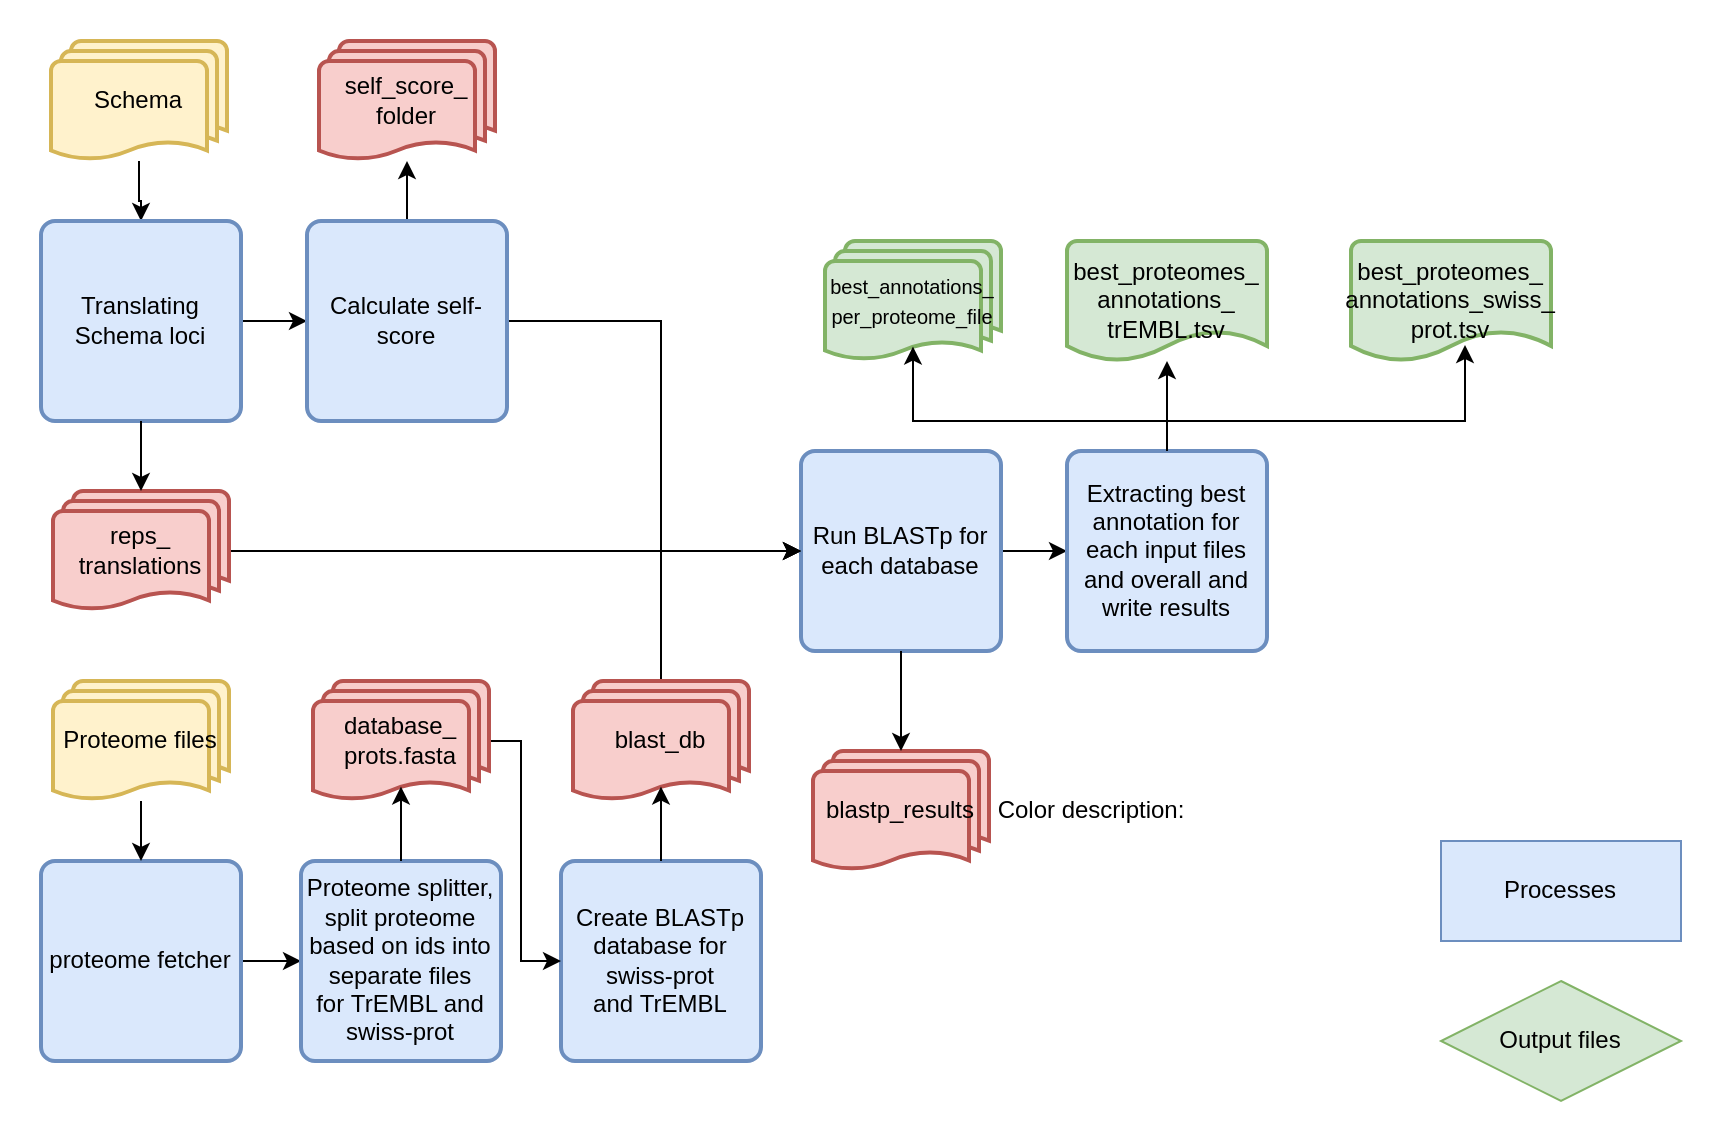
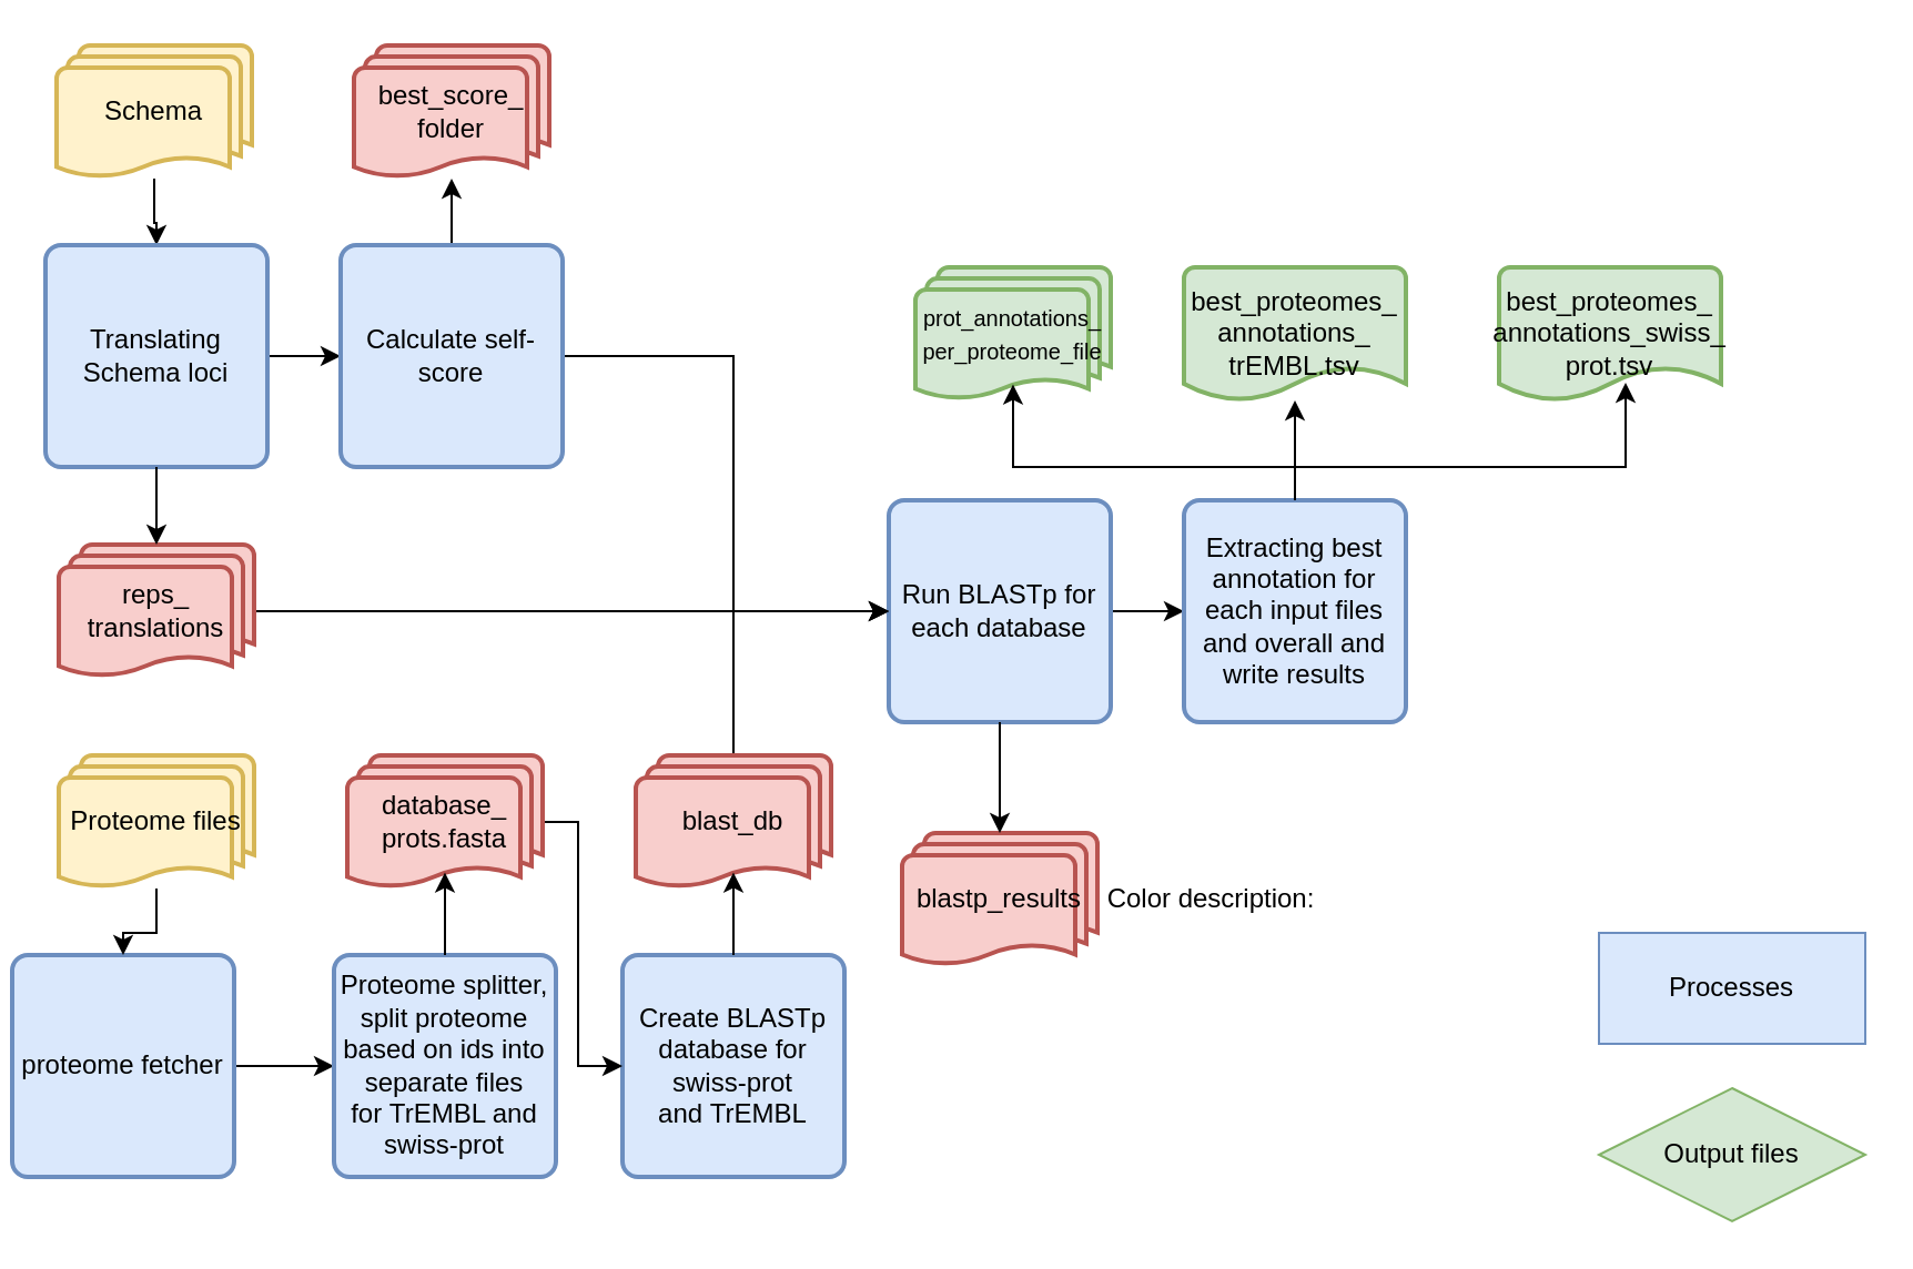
  <mxCell id="0" />
  <mxCell id="1" parent="0" />
  <mxCell id="2" style="edgeStyle=orthogonalEdgeStyle;rounded=0;orthogonalLoop=1;jettySize=auto;html=1;entryX=0;entryY=0.5;entryDx=0;entryDy=0;" parent="1" source="3" target="6" edge="1"><mxGeometry relative="1" as="geometry" /></mxCell>
- <mxCell id="3" value="proteome fetcher" style="rounded=1;whiteSpace=wrap;html=1;absoluteArcSize=1;arcSize=14;strokeWidth=2;fillColor=#dae8fc;strokeColor=#6c8ebf;" parent="1" vertex="1"><mxGeometry x="20" y="430" width="100" height="100" as="geometry" /></mxCell>
+ <mxCell id="3" value="proteome fetcher" style="rounded=1;whiteSpace=wrap;html=1;absoluteArcSize=1;arcSize=14;strokeWidth=2;fillColor=#dae8fc;strokeColor=#6c8ebf;" parent="1" vertex="1"><mxGeometry x="5" y="430" width="100" height="100" as="geometry" /></mxCell>
  <mxCell id="4" style="edgeStyle=orthogonalEdgeStyle;rounded=0;orthogonalLoop=1;jettySize=auto;html=1;entryX=0.5;entryY=0;entryDx=0;entryDy=0;" parent="1" source="5" target="3" edge="1"><mxGeometry relative="1" as="geometry" /></mxCell>
  <mxCell id="5" value="Proteome files" style="strokeWidth=2;html=1;shape=mxgraph.flowchart.multi-document;whiteSpace=wrap;fillColor=#fff2cc;strokeColor=#d6b656;" parent="1" vertex="1"><mxGeometry x="26" y="340" width="88" height="60" as="geometry" /></mxCell>
  <mxCell id="6" value="Proteome splitter, split proteome based on ids into separate files for&amp;nbsp;TrEMBL and swiss-prot" style="rounded=1;whiteSpace=wrap;html=1;absoluteArcSize=1;arcSize=14;strokeWidth=2;fillColor=#dae8fc;strokeColor=#6c8ebf;" parent="1" vertex="1"><mxGeometry x="150" y="430" width="100" height="100" as="geometry" /></mxCell>
  <mxCell id="7" style="edgeStyle=orthogonalEdgeStyle;rounded=0;orthogonalLoop=1;jettySize=auto;html=1;entryX=0;entryY=0.5;entryDx=0;entryDy=0;" edge="1" parent="1" source="8" target="17"><mxGeometry relative="1" as="geometry" /></mxCell>
  <mxCell id="8" value="Run BLASTp for each database" style="rounded=1;whiteSpace=wrap;html=1;absoluteArcSize=1;arcSize=14;strokeWidth=2;fillColor=#dae8fc;strokeColor=#6c8ebf;" parent="1" vertex="1"><mxGeometry x="400" y="225" width="100" height="100" as="geometry" /></mxCell>
  <mxCell id="9" style="edgeStyle=orthogonalEdgeStyle;rounded=0;orthogonalLoop=1;jettySize=auto;html=1;" parent="1" source="10" target="12" edge="1"><mxGeometry relative="1" as="geometry" /></mxCell>
  <mxCell id="10" value="Schema" style="strokeWidth=2;html=1;shape=mxgraph.flowchart.multi-document;whiteSpace=wrap;fillColor=#fff2cc;strokeColor=#d6b656;" parent="1" vertex="1"><mxGeometry x="25" y="20" width="88" height="60" as="geometry" /></mxCell>
  <mxCell id="11" style="edgeStyle=orthogonalEdgeStyle;rounded=0;orthogonalLoop=1;jettySize=auto;html=1;" parent="1" source="12" target="23" edge="1"><mxGeometry relative="1" as="geometry" /></mxCell>
  <mxCell id="12" value="Translating Schema loci" style="rounded=1;whiteSpace=wrap;html=1;absoluteArcSize=1;arcSize=14;strokeWidth=2;fillColor=#dae8fc;strokeColor=#6c8ebf;" parent="1" vertex="1"><mxGeometry x="20" y="110" width="100" height="100" as="geometry" /></mxCell>
  <mxCell id="13" style="edgeStyle=orthogonalEdgeStyle;rounded=0;orthogonalLoop=1;jettySize=auto;html=1;entryX=0;entryY=0.5;entryDx=0;entryDy=0;" edge="1" parent="1" source="14" target="8"><mxGeometry relative="1" as="geometry" /></mxCell>
  <mxCell id="14" value="reps_&lt;div&gt;translations&lt;/div&gt;" style="strokeWidth=2;html=1;shape=mxgraph.flowchart.multi-document;whiteSpace=wrap;fillColor=#f8cecc;strokeColor=#b85450;" parent="1" vertex="1"><mxGeometry x="26" y="245" width="88" height="60" as="geometry" /></mxCell>
  <mxCell id="15" style="edgeStyle=orthogonalEdgeStyle;rounded=0;orthogonalLoop=1;jettySize=auto;html=1;entryX=0.5;entryY=0;entryDx=0;entryDy=0;entryPerimeter=0;" parent="1" source="12" target="14" edge="1"><mxGeometry relative="1" as="geometry" /></mxCell>
  <mxCell id="16" style="edgeStyle=orthogonalEdgeStyle;rounded=0;orthogonalLoop=1;jettySize=auto;html=1;" edge="1" parent="1" source="17" target="24"><mxGeometry relative="1" as="geometry" /></mxCell>
  <mxCell id="17" value="Extracting best annotation for each input files and overall and write results" style="rounded=1;whiteSpace=wrap;html=1;absoluteArcSize=1;arcSize=14;strokeWidth=2;fillColor=#dae8fc;strokeColor=#6c8ebf;" parent="1" vertex="1"><mxGeometry x="533" y="225" width="100" height="100" as="geometry" /></mxCell>
- <mxCell id="18" value="&lt;span style=&quot;font-size: 10px;&quot;&gt;best_annotations_&lt;/span&gt;&lt;div&gt;&lt;span style=&quot;font-size: 10px;&quot;&gt;per_proteome_file&lt;/span&gt;&lt;/div&gt;" style="strokeWidth=2;html=1;shape=mxgraph.flowchart.multi-document;whiteSpace=wrap;fillColor=#d5e8d4;strokeColor=#82b366;" parent="1" vertex="1"><mxGeometry x="412" y="120" width="88" height="60" as="geometry" /></mxCell>
+ <mxCell id="18" value="&lt;span style=&quot;font-size: 10px;&quot;&gt;prot_annotations_&lt;/span&gt;&lt;div&gt;&lt;span style=&quot;font-size: 10px;&quot;&gt;per_proteome_file&lt;/span&gt;&lt;/div&gt;" style="strokeWidth=2;html=1;shape=mxgraph.flowchart.multi-document;whiteSpace=wrap;fillColor=#d5e8d4;strokeColor=#82b366;" parent="1" vertex="1"><mxGeometry x="412" y="120" width="88" height="60" as="geometry" /></mxCell>
  <mxCell id="19" value="best_proteomes_&lt;div&gt;annotations_swiss_&lt;/div&gt;&lt;div&gt;prot.tsv&lt;/div&gt;" style="strokeWidth=2;html=1;shape=mxgraph.flowchart.document2;whiteSpace=wrap;size=0.25;fillColor=#d5e8d4;strokeColor=#82b366;" parent="1" vertex="1"><mxGeometry x="675" y="120" width="100" height="60" as="geometry" /></mxCell>
  <mxCell id="20" value="Create BLASTp database for swiss-prot and&amp;nbsp;TrEMBL" style="rounded=1;whiteSpace=wrap;html=1;absoluteArcSize=1;arcSize=14;strokeWidth=2;fillColor=#dae8fc;strokeColor=#6c8ebf;" parent="1" vertex="1"><mxGeometry x="280" y="430" width="100" height="100" as="geometry" /></mxCell>
  <mxCell id="21" style="edgeStyle=orthogonalEdgeStyle;rounded=0;orthogonalLoop=1;jettySize=auto;html=1;" parent="1" source="23" target="25" edge="1"><mxGeometry relative="1" as="geometry" /></mxCell>
  <mxCell id="22" style="edgeStyle=orthogonalEdgeStyle;rounded=0;orthogonalLoop=1;jettySize=auto;html=1;entryX=0;entryY=0.5;entryDx=0;entryDy=0;" edge="1" parent="1" source="23" target="8"><mxGeometry relative="1" as="geometry"><Array as="points"><mxPoint x="330" y="160" /><mxPoint x="330" y="275" /></Array></mxGeometry></mxCell>
  <mxCell id="23" value="Calculate self-score" style="rounded=1;whiteSpace=wrap;html=1;absoluteArcSize=1;arcSize=14;strokeWidth=2;fillColor=#dae8fc;strokeColor=#6c8ebf;" parent="1" vertex="1"><mxGeometry x="153" y="110" width="100" height="100" as="geometry" /></mxCell>
  <mxCell id="24" value="best_proteomes_&lt;div&gt;annotations_&lt;/div&gt;&lt;div&gt;trEMBL.tsv&lt;/div&gt;" style="strokeWidth=2;html=1;shape=mxgraph.flowchart.document2;whiteSpace=wrap;size=0.25;fillColor=#d5e8d4;strokeColor=#82b366;" parent="1" vertex="1"><mxGeometry x="533" y="120" width="100" height="60" as="geometry" /></mxCell>
- <mxCell id="25" value="self_score_&lt;div&gt;folder&lt;/div&gt;" style="strokeWidth=2;html=1;shape=mxgraph.flowchart.multi-document;whiteSpace=wrap;fillColor=#f8cecc;strokeColor=#b85450;" parent="1" vertex="1"><mxGeometry x="159" y="20" width="88" height="60" as="geometry" /></mxCell>
+ <mxCell id="25" value="best_score_&lt;div&gt;folder&lt;/div&gt;" style="strokeWidth=2;html=1;shape=mxgraph.flowchart.multi-document;whiteSpace=wrap;fillColor=#f8cecc;strokeColor=#b85450;" parent="1" vertex="1"><mxGeometry x="159" y="20" width="88" height="60" as="geometry" /></mxCell>
  <mxCell id="26" value="blastp_results" style="strokeWidth=2;html=1;shape=mxgraph.flowchart.multi-document;whiteSpace=wrap;fillColor=#f8cecc;strokeColor=#b85450;" parent="1" vertex="1"><mxGeometry x="406" y="375" width="88" height="60" as="geometry" /></mxCell>
  <mxCell id="27" style="edgeStyle=orthogonalEdgeStyle;rounded=0;orthogonalLoop=1;jettySize=auto;html=1;entryX=0;entryY=0.5;entryDx=0;entryDy=0;" edge="1" parent="1" source="28" target="8"><mxGeometry relative="1" as="geometry"><Array as="points"><mxPoint x="330" y="275" /></Array></mxGeometry></mxCell>
  <mxCell id="28" value="blast_db" style="strokeWidth=2;html=1;shape=mxgraph.flowchart.multi-document;whiteSpace=wrap;fillColor=#f8cecc;strokeColor=#b85450;" parent="1" vertex="1"><mxGeometry x="286" y="340" width="88" height="60" as="geometry" /></mxCell>
  <mxCell id="29" style="edgeStyle=orthogonalEdgeStyle;rounded=0;orthogonalLoop=1;jettySize=auto;html=1;entryX=0.5;entryY=0.88;entryDx=0;entryDy=0;entryPerimeter=0;" edge="1" parent="1" source="20" target="28"><mxGeometry relative="1" as="geometry" /></mxCell>
  <mxCell id="30" value="Processes" style="rounded=0;whiteSpace=wrap;html=1;fillColor=#dae8fc;strokeColor=#6c8ebf;" vertex="1" parent="1"><mxGeometry x="720" y="420" width="120" height="50" as="geometry" /></mxCell>
  <mxCell id="31" value="Output files" style="rhombus;whiteSpace=wrap;html=1;fillColor=#d5e8d4;strokeColor=#82b366;" vertex="1" parent="1"><mxGeometry x="720" y="490" width="120" height="60" as="geometry" /></mxCell>
  <mxCell id="32" value="Color description:" style="text;html=1;align=center;verticalAlign=middle;resizable=0;points=[];autosize=1;strokeColor=none;fillColor=none;" vertex="1" parent="1"><mxGeometry x="490" y="390" width="110" height="30" as="geometry" /></mxCell>
  <mxCell id="33" style="edgeStyle=orthogonalEdgeStyle;rounded=0;orthogonalLoop=1;jettySize=auto;html=1;entryX=0.5;entryY=0;entryDx=0;entryDy=0;entryPerimeter=0;" edge="1" parent="1" source="8" target="26"><mxGeometry relative="1" as="geometry" /></mxCell>
  <mxCell id="34" style="edgeStyle=orthogonalEdgeStyle;rounded=0;orthogonalLoop=1;jettySize=auto;html=1;entryX=0.57;entryY=0.867;entryDx=0;entryDy=0;entryPerimeter=0;" edge="1" parent="1" source="17" target="19"><mxGeometry relative="1" as="geometry"><Array as="points"><mxPoint x="583" y="210" /><mxPoint x="732" y="210" /></Array></mxGeometry></mxCell>
  <mxCell id="35" style="edgeStyle=orthogonalEdgeStyle;rounded=0;orthogonalLoop=1;jettySize=auto;html=1;entryX=0.5;entryY=0.88;entryDx=0;entryDy=0;entryPerimeter=0;" edge="1" parent="1" source="17" target="18"><mxGeometry relative="1" as="geometry"><Array as="points"><mxPoint x="583" y="210" /><mxPoint x="456" y="210" /></Array></mxGeometry></mxCell>
  <mxCell id="36" style="edgeStyle=orthogonalEdgeStyle;rounded=0;orthogonalLoop=1;jettySize=auto;html=1;entryX=0;entryY=0.5;entryDx=0;entryDy=0;" edge="1" parent="1" source="37" target="20"><mxGeometry relative="1" as="geometry"><Array as="points"><mxPoint x="260" y="370" /><mxPoint x="260" y="480" /></Array></mxGeometry></mxCell>
  <mxCell id="37" value="database_&lt;div&gt;prots.fasta&lt;/div&gt;" style="strokeWidth=2;html=1;shape=mxgraph.flowchart.multi-document;whiteSpace=wrap;fillColor=#f8cecc;strokeColor=#b85450;" vertex="1" parent="1"><mxGeometry x="156" y="340" width="88" height="60" as="geometry" /></mxCell>
  <mxCell id="38" style="edgeStyle=orthogonalEdgeStyle;rounded=0;orthogonalLoop=1;jettySize=auto;html=1;entryX=0.5;entryY=0.88;entryDx=0;entryDy=0;entryPerimeter=0;" edge="1" parent="1" source="6" target="37"><mxGeometry relative="1" as="geometry" /></mxCell>
